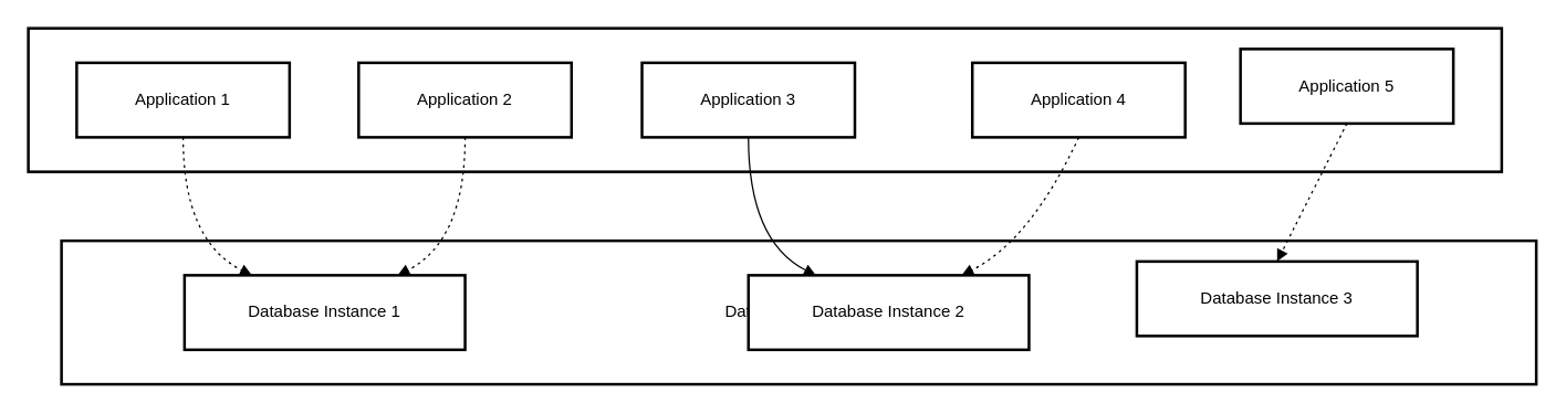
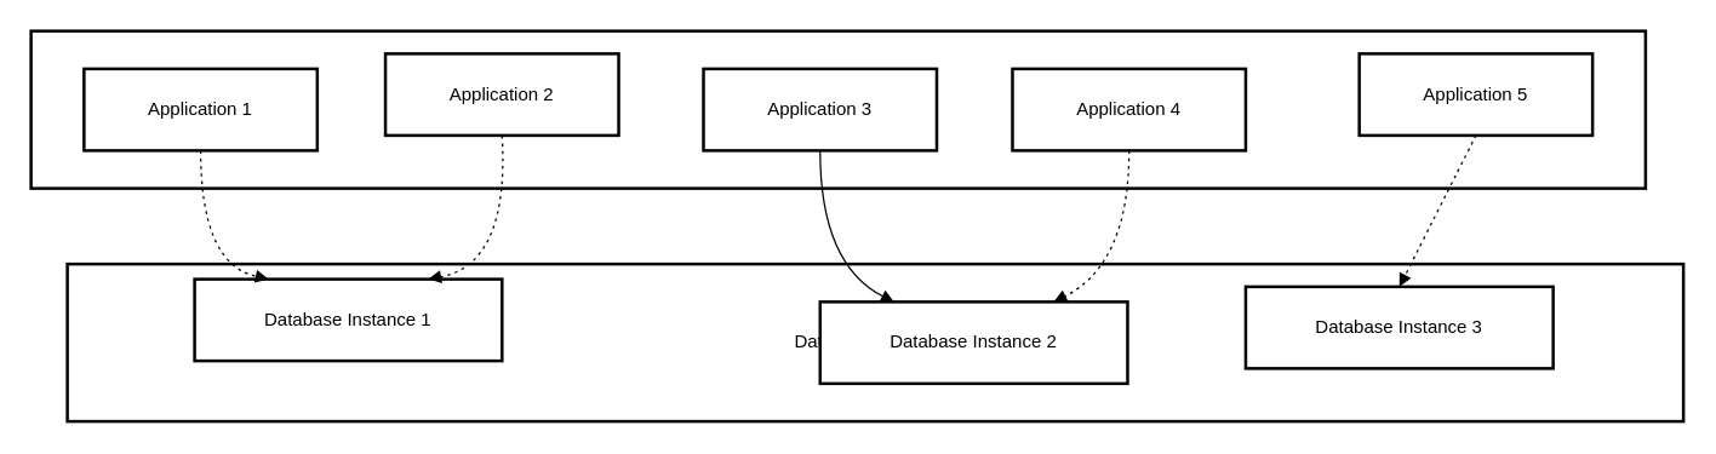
  <mxCell id="0" />
  <mxCell id="1" parent="0" />
  <mxCell id="2" value="Connected Applications" style="whiteSpace=wrap;strokeWidth=2;" vertex="1" parent="1"><mxGeometry x="20" y="20" width="1066" height="104" as="geometry" /></mxCell>
  <mxCell id="3" value="Database Instances" style="whiteSpace=wrap;strokeWidth=2;" vertex="1" parent="1"><mxGeometry x="44" y="174" width="1067" height="104" as="geometry" /></mxCell>
- <mxCell id="4" value="Database Instance 1" style="whiteSpace=wrap;strokeWidth=2;" vertex="1" parent="1"><mxGeometry x="133" y="199" width="203" height="54" as="geometry" /></mxCell>
+ <mxCell id="4" value="Database Instance 1" style="whiteSpace=wrap;strokeWidth=2;" vertex="1" parent="1"><mxGeometry x="128" y="184" width="203" height="54" as="geometry" /></mxCell>
  <mxCell id="5" value="Database Instance 2" style="whiteSpace=wrap;strokeWidth=2;" vertex="1" parent="1"><mxGeometry x="541" y="199" width="203" height="54" as="geometry" /></mxCell>
  <mxCell id="6" value="Database Instance 3" style="whiteSpace=wrap;strokeWidth=2;" vertex="1" parent="1"><mxGeometry x="822" y="189" width="203" height="54" as="geometry" /></mxCell>
  <mxCell id="7" value="Application 1" style="whiteSpace=wrap;strokeWidth=2;" vertex="1" parent="1"><mxGeometry x="55" y="45" width="154" height="54" as="geometry" /></mxCell>
- <mxCell id="8" value="Application 2" style="whiteSpace=wrap;strokeWidth=2;" vertex="1" parent="1"><mxGeometry x="259" y="45" width="154" height="54" as="geometry" /></mxCell>
+ <mxCell id="8" value="Application 2" style="whiteSpace=wrap;strokeWidth=2;" vertex="1" parent="1"><mxGeometry x="254" y="35" width="154" height="54" as="geometry" /></mxCell>
  <mxCell id="9" value="Application 3" style="whiteSpace=wrap;strokeWidth=2;" vertex="1" parent="1"><mxGeometry x="464" y="45" width="154" height="54" as="geometry" /></mxCell>
- <mxCell id="10" value="Application 4" style="whiteSpace=wrap;strokeWidth=2;" vertex="1" parent="1"><mxGeometry x="703" y="45" width="154" height="54" as="geometry" /></mxCell>
+ <mxCell id="10" value="Application 4" style="whiteSpace=wrap;strokeWidth=2;" vertex="1" parent="1"><mxGeometry x="668" y="45" width="154" height="54" as="geometry" /></mxCell>
  <mxCell id="11" value="Application 5" style="whiteSpace=wrap;strokeWidth=2;" vertex="1" parent="1"><mxGeometry x="897" y="35" width="154" height="54" as="geometry" /></mxCell>
  <mxCell id="12" value="" style="curved=1;dashed=1;dashPattern=2 3;startArrow=none;endArrow=block;exitX=0.5;exitY=1;entryX=0.24;entryY=0;" edge="1" parent="1" source="7" target="4"><mxGeometry relative="1" as="geometry"><Array as="points"><mxPoint x="132" y="174" /></Array></mxGeometry></mxCell>
  <mxCell id="13" value="" style="curved=1;dashed=1;dashPattern=2 3;startArrow=none;endArrow=block;exitX=0.5;exitY=1;entryX=0.76;entryY=0;" edge="1" parent="1" source="8" target="4"><mxGeometry relative="1" as="geometry"><Array as="points"><mxPoint x="336" y="174" /></Array></mxGeometry></mxCell>
  <mxCell id="14" value="" style="curved=1;dashed=0;dashPattern=2 3;startArrow=none;endArrow=block;exitX=0.5;exitY=1;entryX=0.24;entryY=0;" edge="1" parent="1" source="9" target="5"><mxGeometry relative="1" as="geometry"><Array as="points"><mxPoint x="541" y="174" /></Array></mxGeometry></mxCell>
  <mxCell id="15" value="" style="curved=1;dashed=1;dashPattern=2 3;startArrow=none;endArrow=block;exitX=0.5;exitY=1;entryX=0.76;entryY=0;" edge="1" parent="1" source="10" target="5"><mxGeometry relative="1" as="geometry"><Array as="points"><mxPoint x="745" y="174" /></Array></mxGeometry></mxCell>
  <mxCell id="16" value="" style="curved=1;dashed=1;dashPattern=2 3;startArrow=none;endArrow=block;exitX=0.5;exitY=1;entryX=0.5;entryY=0;" edge="1" parent="1" source="11" target="6"><mxGeometry relative="1" as="geometry"><Array as="points" /></mxGeometry></mxCell>
